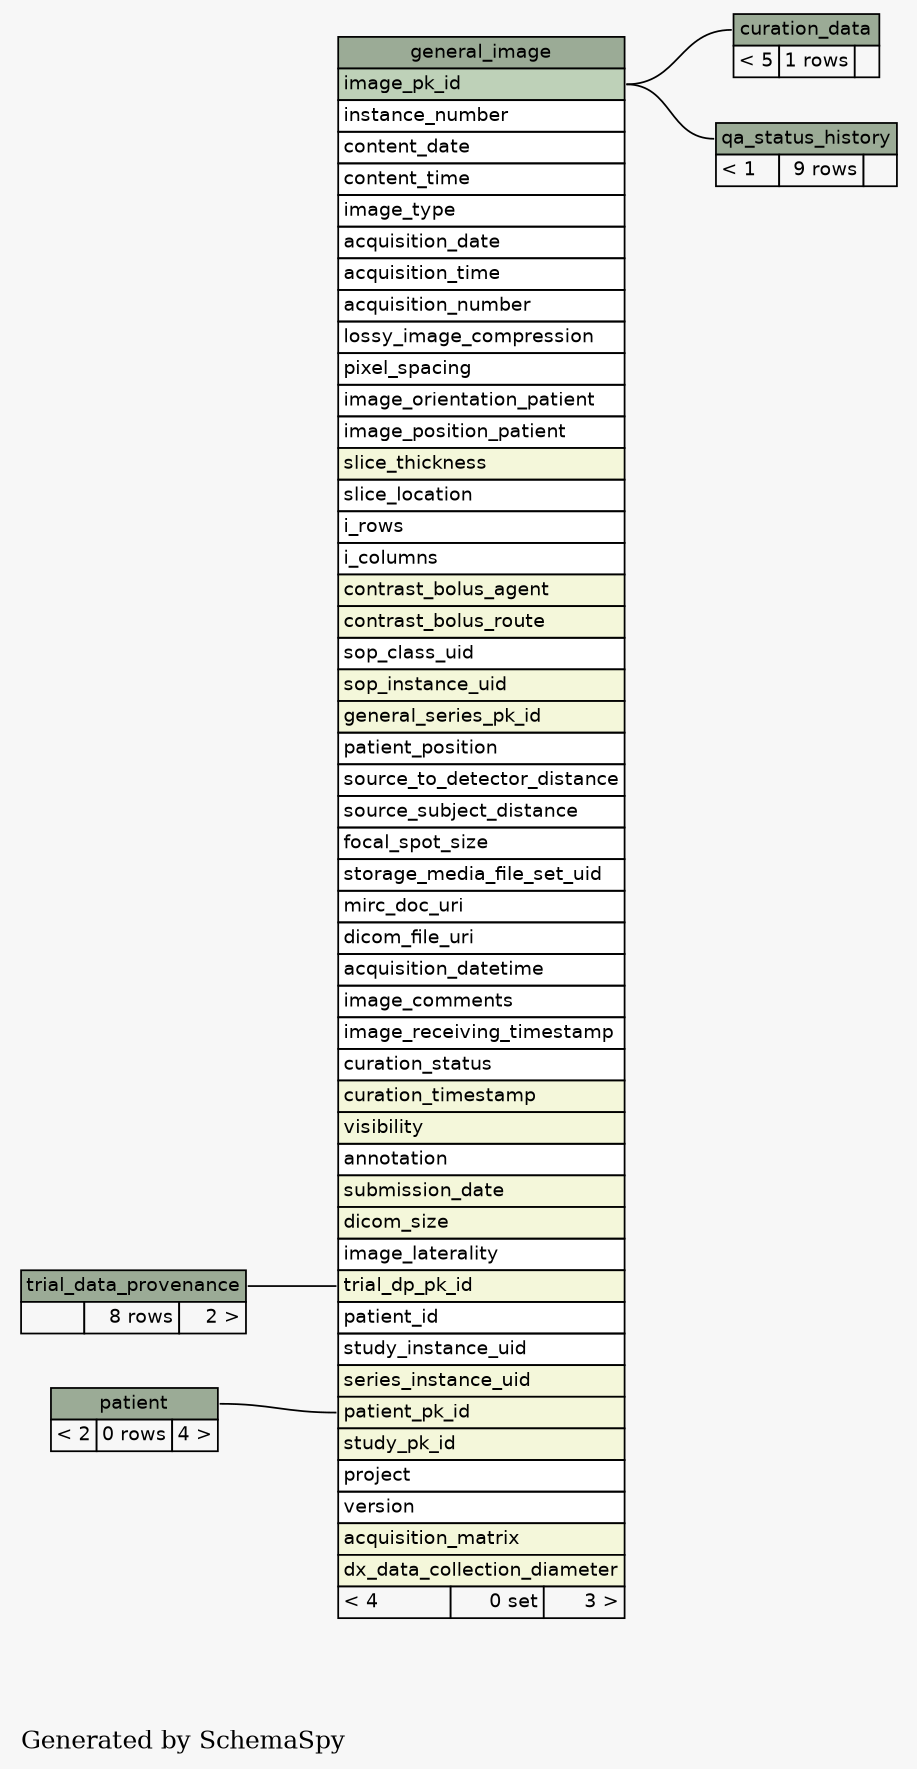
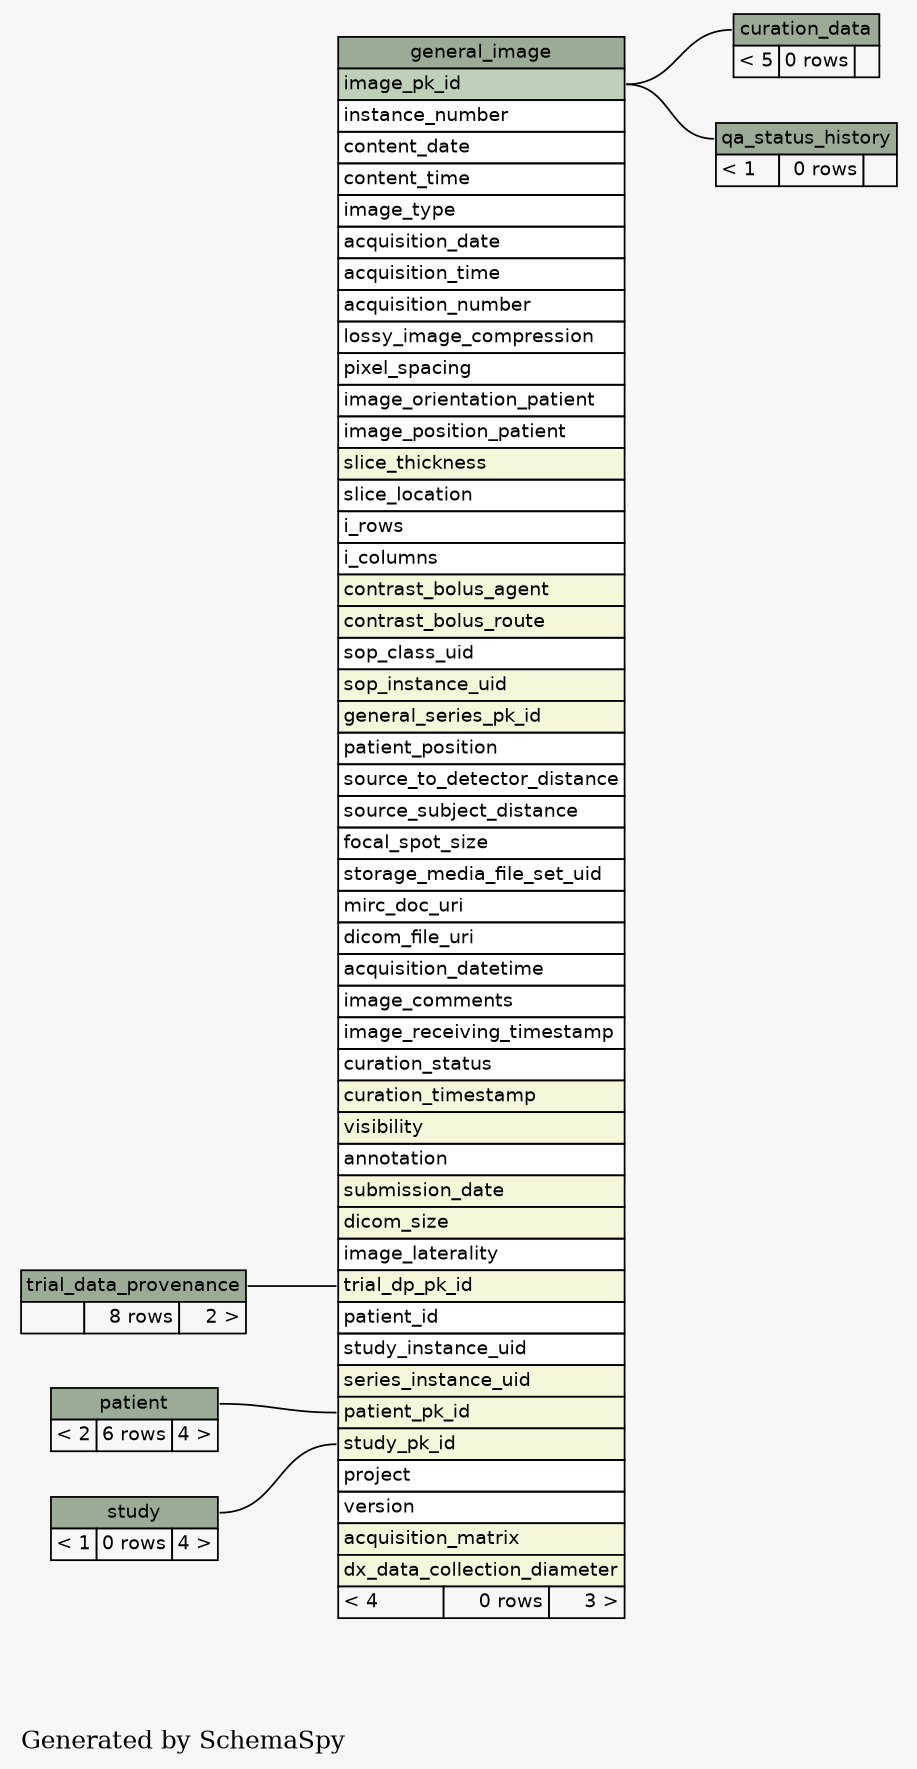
  digraph {
    bgcolor="#f7f7f7"
    label="\nGenerated by SchemaSpy"
    labeljust=l
    rankdir=RL
    node [fontname=Helvetica fontsize=11 shape=plaintext]
    edge [arrowhead=none arrowsize=0.8 arrowtail=crowodot headport="image_pk_id:e"]
-   n1 [label=<     <TABLE BORDER="0" CELLBORDER="1" CELLSPACING="0" BGCOLOR="#ffffff">       <TR><TD PORT="general_image.heading" COLSPAN="3" BGCOLOR="#9bab96" ALIGN="CENTER">general_image</TD></TR>       <TR><TD PORT="image_pk_id" COLSPAN="3" BGCOLOR="#bed1b8" ALIGN="LEFT">image_pk_id</TD></TR>       <TR><TD PORT="instance_number" COLSPAN="3" ALIGN="LEFT">instance_number</TD></TR>       <TR><TD PORT="content_date" COLSPAN="3" ALIGN="LEFT">content_date</TD></TR>       <TR><TD PORT="content_time" COLSPAN="3" ALIGN="LEFT">content_time</TD></TR>       <TR><TD PORT="image_type" COLSPAN="3" ALIGN="LEFT">image_type</TD></TR>       <TR><TD PORT="acquisition_date" COLSPAN="3" ALIGN="LEFT">acquisition_date</TD></TR>       <TR><TD PORT="acquisition_time" COLSPAN="3" ALIGN="LEFT">acquisition_time</TD></TR>       <TR><TD PORT="acquisition_number" COLSPAN="3" ALIGN="LEFT">acquisition_number</TD></TR>       <TR><TD PORT="lossy_image_compression" COLSPAN="3" ALIGN="LEFT">lossy_image_compression</TD></TR>       <TR><TD PORT="pixel_spacing" COLSPAN="3" ALIGN="LEFT">pixel_spacing</TD></TR>       <TR><TD PORT="image_orientation_patient" COLSPAN="3" ALIGN="LEFT">image_orientation_patient</TD></TR>       <TR><TD PORT="image_position_patient" COLSPAN="3" ALIGN="LEFT">image_position_patient</TD></TR>       <TR><TD PORT="slice_thickness" COLSPAN="3" BGCOLOR="#f4f7da" ALIGN="LEFT">slice_thickness</TD></TR>       <TR><TD PORT="slice_location" COLSPAN="3" ALIGN="LEFT">slice_location</TD></TR>       <TR><TD PORT="i_rows" COLSPAN="3" ALIGN="LEFT">i_rows</TD></TR>       <TR><TD PORT="i_columns" COLSPAN="3" ALIGN="LEFT">i_columns</TD></TR>       <TR><TD PORT="contrast_bolus_agent" COLSPAN="3" BGCOLOR="#f4f7da" ALIGN="LEFT">contrast_bolus_agent</TD></TR>       <TR><TD PORT="contrast_bolus_route" COLSPAN="3" BGCOLOR="#f4f7da" ALIGN="LEFT">contrast_bolus_route</TD></TR>       <TR><TD PORT="sop_class_uid" COLSPAN="3" ALIGN="LEFT">sop_class_uid</TD></TR>       <TR><TD PORT="sop_instance_uid" COLSPAN="3" BGCOLOR="#f4f7da" ALIGN="LEFT">sop_instance_uid</TD></TR>       <TR><TD PORT="general_series_pk_id" COLSPAN="3" BGCOLOR="#f4f7da" ALIGN="LEFT">general_series_pk_id</TD></TR>       <TR><TD PORT="patient_position" COLSPAN="3" ALIGN="LEFT">patient_position</TD></TR>       <TR><TD PORT="source_to_detector_distance" COLSPAN="3" ALIGN="LEFT">source_to_detector_distance</TD></TR>       <TR><TD PORT="source_subject_distance" COLSPAN="3" ALIGN="LEFT">source_subject_distance</TD></TR>       <TR><TD PORT="focal_spot_size" COLSPAN="3" ALIGN="LEFT">focal_spot_size</TD></TR>       <TR><TD PORT="storage_media_file_set_uid" COLSPAN="3" ALIGN="LEFT">storage_media_file_set_uid</TD></TR>       <TR><TD PORT="mirc_doc_uri" COLSPAN="3" ALIGN="LEFT">mirc_doc_uri</TD></TR>       <TR><TD PORT="dicom_file_uri" COLSPAN="3" ALIGN="LEFT">dicom_file_uri</TD></TR>       <TR><TD PORT="acquisition_datetime" COLSPAN="3" ALIGN="LEFT">acquisition_datetime</TD></TR>       <TR><TD PORT="image_comments" COLSPAN="3" ALIGN="LEFT">image_comments</TD></TR>       <TR><TD PORT="image_receiving_timestamp" COLSPAN="3" ALIGN="LEFT">image_receiving_timestamp</TD></TR>       <TR><TD PORT="curation_status" COLSPAN="3" ALIGN="LEFT">curation_status</TD></TR>       <TR><TD PORT="curation_timestamp" COLSPAN="3" BGCOLOR="#f4f7da" ALIGN="LEFT">curation_timestamp</TD></TR>       <TR><TD PORT="visibility" COLSPAN="3" BGCOLOR="#f4f7da" ALIGN="LEFT">visibility</TD></TR>       <TR><TD PORT="annotation" COLSPAN="3" ALIGN="LEFT">annotation</TD></TR>       <TR><TD PORT="submission_date" COLSPAN="3" BGCOLOR="#f4f7da" ALIGN="LEFT">submission_date</TD></TR>       <TR><TD PORT="dicom_size" COLSPAN="3" BGCOLOR="#f4f7da" ALIGN="LEFT">dicom_size</TD></TR>       <TR><TD PORT="image_laterality" COLSPAN="3" ALIGN="LEFT">image_laterality</TD></TR>       <TR><TD PORT="trial_dp_pk_id" COLSPAN="3" BGCOLOR="#f4f7da" ALIGN="LEFT">trial_dp_pk_id</TD></TR>       <TR><TD PORT="patient_id" COLSPAN="3" ALIGN="LEFT">patient_id</TD></TR>       <TR><TD PORT="study_instance_uid" COLSPAN="3" ALIGN="LEFT">study_instance_uid</TD></TR>       <TR><TD PORT="series_instance_uid" COLSPAN="3" BGCOLOR="#f4f7da" ALIGN="LEFT">series_instance_uid</TD></TR>       <TR><TD PORT="patient_pk_id" COLSPAN="3" BGCOLOR="#f4f7da" ALIGN="LEFT">patient_pk_id</TD></TR>       <TR><TD PORT="study_pk_id" COLSPAN="3" BGCOLOR="#f4f7da" ALIGN="LEFT">study_pk_id</TD></TR>       <TR><TD PORT="project" COLSPAN="3" ALIGN="LEFT">project</TD></TR>       <TR><TD PORT="version" COLSPAN="3" ALIGN="LEFT">version</TD></TR>       <TR><TD PORT="acquisition_matrix" COLSPAN="3" BGCOLOR="#f4f7da" ALIGN="LEFT">acquisition_matrix</TD></TR>       <TR><TD PORT="dx_data_collection_diameter" COLSPAN="3" BGCOLOR="#f4f7da" ALIGN="LEFT">dx_data_collection_diameter</TD></TR>       <TR><TD ALIGN="LEFT" BGCOLOR="#f7f7f7">&lt; 4</TD><TD ALIGN="RIGHT" BGCOLOR="#f7f7f7">0 set</TD><TD ALIGN="RIGHT" BGCOLOR="#f7f7f7">3 &gt;</TD></TR>     </TABLE>>]
-   n2 [label=<     <TABLE BORDER="0" CELLBORDER="1" CELLSPACING="0" BGCOLOR="#ffffff">       <TR><TD PORT="patient.heading" COLSPAN="3" BGCOLOR="#9bab96" ALIGN="CENTER">patient</TD></TR>       <TR><TD ALIGN="LEFT" BGCOLOR="#f7f7f7">&lt; 2</TD><TD ALIGN="RIGHT" BGCOLOR="#f7f7f7">0 rows</TD><TD ALIGN="RIGHT" BGCOLOR="#f7f7f7">4 &gt;</TD></TR>     </TABLE>>]
+   n1 [label=<     <TABLE BORDER="0" CELLBORDER="1" CELLSPACING="0" BGCOLOR="#ffffff">       <TR><TD PORT="general_image.heading" COLSPAN="3" BGCOLOR="#9bab96" ALIGN="CENTER">general_image</TD></TR>       <TR><TD PORT="image_pk_id" COLSPAN="3" BGCOLOR="#bed1b8" ALIGN="LEFT">image_pk_id</TD></TR>       <TR><TD PORT="instance_number" COLSPAN="3" ALIGN="LEFT">instance_number</TD></TR>       <TR><TD PORT="content_date" COLSPAN="3" ALIGN="LEFT">content_date</TD></TR>       <TR><TD PORT="content_time" COLSPAN="3" ALIGN="LEFT">content_time</TD></TR>       <TR><TD PORT="image_type" COLSPAN="3" ALIGN="LEFT">image_type</TD></TR>       <TR><TD PORT="acquisition_date" COLSPAN="3" ALIGN="LEFT">acquisition_date</TD></TR>       <TR><TD PORT="acquisition_time" COLSPAN="3" ALIGN="LEFT">acquisition_time</TD></TR>       <TR><TD PORT="acquisition_number" COLSPAN="3" ALIGN="LEFT">acquisition_number</TD></TR>       <TR><TD PORT="lossy_image_compression" COLSPAN="3" ALIGN="LEFT">lossy_image_compression</TD></TR>       <TR><TD PORT="pixel_spacing" COLSPAN="3" ALIGN="LEFT">pixel_spacing</TD></TR>       <TR><TD PORT="image_orientation_patient" COLSPAN="3" ALIGN="LEFT">image_orientation_patient</TD></TR>       <TR><TD PORT="image_position_patient" COLSPAN="3" ALIGN="LEFT">image_position_patient</TD></TR>       <TR><TD PORT="slice_thickness" COLSPAN="3" BGCOLOR="#f4f7da" ALIGN="LEFT">slice_thickness</TD></TR>       <TR><TD PORT="slice_location" COLSPAN="3" ALIGN="LEFT">slice_location</TD></TR>       <TR><TD PORT="i_rows" COLSPAN="3" ALIGN="LEFT">i_rows</TD></TR>       <TR><TD PORT="i_columns" COLSPAN="3" ALIGN="LEFT">i_columns</TD></TR>       <TR><TD PORT="contrast_bolus_agent" COLSPAN="3" BGCOLOR="#f4f7da" ALIGN="LEFT">contrast_bolus_agent</TD></TR>       <TR><TD PORT="contrast_bolus_route" COLSPAN="3" BGCOLOR="#f4f7da" ALIGN="LEFT">contrast_bolus_route</TD></TR>       <TR><TD PORT="sop_class_uid" COLSPAN="3" ALIGN="LEFT">sop_class_uid</TD></TR>       <TR><TD PORT="sop_instance_uid" COLSPAN="3" BGCOLOR="#f4f7da" ALIGN="LEFT">sop_instance_uid</TD></TR>       <TR><TD PORT="general_series_pk_id" COLSPAN="3" BGCOLOR="#f4f7da" ALIGN="LEFT">general_series_pk_id</TD></TR>       <TR><TD PORT="patient_position" COLSPAN="3" ALIGN="LEFT">patient_position</TD></TR>       <TR><TD PORT="source_to_detector_distance" COLSPAN="3" ALIGN="LEFT">source_to_detector_distance</TD></TR>       <TR><TD PORT="source_subject_distance" COLSPAN="3" ALIGN="LEFT">source_subject_distance</TD></TR>       <TR><TD PORT="focal_spot_size" COLSPAN="3" ALIGN="LEFT">focal_spot_size</TD></TR>       <TR><TD PORT="storage_media_file_set_uid" COLSPAN="3" ALIGN="LEFT">storage_media_file_set_uid</TD></TR>       <TR><TD PORT="mirc_doc_uri" COLSPAN="3" ALIGN="LEFT">mirc_doc_uri</TD></TR>       <TR><TD PORT="dicom_file_uri" COLSPAN="3" ALIGN="LEFT">dicom_file_uri</TD></TR>       <TR><TD PORT="acquisition_datetime" COLSPAN="3" ALIGN="LEFT">acquisition_datetime</TD></TR>       <TR><TD PORT="image_comments" COLSPAN="3" ALIGN="LEFT">image_comments</TD></TR>       <TR><TD PORT="image_receiving_timestamp" COLSPAN="3" ALIGN="LEFT">image_receiving_timestamp</TD></TR>       <TR><TD PORT="curation_status" COLSPAN="3" ALIGN="LEFT">curation_status</TD></TR>       <TR><TD PORT="curation_timestamp" COLSPAN="3" BGCOLOR="#f4f7da" ALIGN="LEFT">curation_timestamp</TD></TR>       <TR><TD PORT="visibility" COLSPAN="3" BGCOLOR="#f4f7da" ALIGN="LEFT">visibility</TD></TR>       <TR><TD PORT="annotation" COLSPAN="3" ALIGN="LEFT">annotation</TD></TR>       <TR><TD PORT="submission_date" COLSPAN="3" BGCOLOR="#f4f7da" ALIGN="LEFT">submission_date</TD></TR>       <TR><TD PORT="dicom_size" COLSPAN="3" BGCOLOR="#f4f7da" ALIGN="LEFT">dicom_size</TD></TR>       <TR><TD PORT="image_laterality" COLSPAN="3" ALIGN="LEFT">image_laterality</TD></TR>       <TR><TD PORT="trial_dp_pk_id" COLSPAN="3" BGCOLOR="#f4f7da" ALIGN="LEFT">trial_dp_pk_id</TD></TR>       <TR><TD PORT="patient_id" COLSPAN="3" ALIGN="LEFT">patient_id</TD></TR>       <TR><TD PORT="study_instance_uid" COLSPAN="3" ALIGN="LEFT">study_instance_uid</TD></TR>       <TR><TD PORT="series_instance_uid" COLSPAN="3" BGCOLOR="#f4f7da" ALIGN="LEFT">series_instance_uid</TD></TR>       <TR><TD PORT="patient_pk_id" COLSPAN="3" BGCOLOR="#f4f7da" ALIGN="LEFT">patient_pk_id</TD></TR>       <TR><TD PORT="study_pk_id" COLSPAN="3" BGCOLOR="#f4f7da" ALIGN="LEFT">study_pk_id</TD></TR>       <TR><TD PORT="project" COLSPAN="3" ALIGN="LEFT">project</TD></TR>       <TR><TD PORT="version" COLSPAN="3" ALIGN="LEFT">version</TD></TR>       <TR><TD PORT="acquisition_matrix" COLSPAN="3" BGCOLOR="#f4f7da" ALIGN="LEFT">acquisition_matrix</TD></TR>       <TR><TD PORT="dx_data_collection_diameter" COLSPAN="3" BGCOLOR="#f4f7da" ALIGN="LEFT">dx_data_collection_diameter</TD></TR>       <TR><TD ALIGN="LEFT" BGCOLOR="#f7f7f7">&lt; 4</TD><TD ALIGN="RIGHT" BGCOLOR="#f7f7f7">0 rows</TD><TD ALIGN="RIGHT" BGCOLOR="#f7f7f7">3 &gt;</TD></TR>     </TABLE>>]
+   n2 [label=<     <TABLE BORDER="0" CELLBORDER="1" CELLSPACING="0" BGCOLOR="#ffffff">       <TR><TD PORT="patient.heading" COLSPAN="3" BGCOLOR="#9bab96" ALIGN="CENTER">patient</TD></TR>       <TR><TD ALIGN="LEFT" BGCOLOR="#f7f7f7">&lt; 2</TD><TD ALIGN="RIGHT" BGCOLOR="#f7f7f7">6 rows</TD><TD ALIGN="RIGHT" BGCOLOR="#f7f7f7">4 &gt;</TD></TR>     </TABLE>>]
+   n3 [label=<     <TABLE BORDER="0" CELLBORDER="1" CELLSPACING="0" BGCOLOR="#ffffff">       <TR><TD PORT="study.heading" COLSPAN="3" BGCOLOR="#9bab96" ALIGN="CENTER">study</TD></TR>       <TR><TD ALIGN="LEFT" BGCOLOR="#f7f7f7">&lt; 1</TD><TD ALIGN="RIGHT" BGCOLOR="#f7f7f7">0 rows</TD><TD ALIGN="RIGHT" BGCOLOR="#f7f7f7">4 &gt;</TD></TR>     </TABLE>>]
    n4 [label=<     <TABLE BORDER="0" CELLBORDER="1" CELLSPACING="0" BGCOLOR="#ffffff">       <TR><TD PORT="trial_data_provenance.heading" COLSPAN="3" BGCOLOR="#9bab96" ALIGN="CENTER">trial_data_provenance</TD></TR>       <TR><TD ALIGN="LEFT" BGCOLOR="#f7f7f7">  </TD><TD ALIGN="RIGHT" BGCOLOR="#f7f7f7">8 rows</TD><TD ALIGN="RIGHT" BGCOLOR="#f7f7f7">2 &gt;</TD></TR>     </TABLE>>]
-   n5 [label=<     <TABLE BORDER="0" CELLBORDER="1" CELLSPACING="0" BGCOLOR="#ffffff">       <TR><TD PORT="curation_data.heading" COLSPAN="3" BGCOLOR="#9bab96" ALIGN="CENTER">curation_data</TD></TR>       <TR><TD ALIGN="LEFT" BGCOLOR="#f7f7f7">&lt; 5</TD><TD ALIGN="RIGHT" BGCOLOR="#f7f7f7">1 rows</TD><TD ALIGN="RIGHT" BGCOLOR="#f7f7f7">  </TD></TR>     </TABLE>>]
-   n6 [label=<     <TABLE BORDER="0" CELLBORDER="1" CELLSPACING="0" BGCOLOR="#ffffff">       <TR><TD PORT="qa_status_history.heading" COLSPAN="3" BGCOLOR="#9bab96" ALIGN="CENTER">qa_status_history</TD></TR>       <TR><TD ALIGN="LEFT" BGCOLOR="#f7f7f7">&lt; 1</TD><TD ALIGN="RIGHT" BGCOLOR="#f7f7f7">9 rows</TD><TD ALIGN="RIGHT" BGCOLOR="#f7f7f7">  </TD></TR>     </TABLE>>]
+   n5 [label=<     <TABLE BORDER="0" CELLBORDER="1" CELLSPACING="0" BGCOLOR="#ffffff">       <TR><TD PORT="curation_data.heading" COLSPAN="3" BGCOLOR="#9bab96" ALIGN="CENTER">curation_data</TD></TR>       <TR><TD ALIGN="LEFT" BGCOLOR="#f7f7f7">&lt; 5</TD><TD ALIGN="RIGHT" BGCOLOR="#f7f7f7">0 rows</TD><TD ALIGN="RIGHT" BGCOLOR="#f7f7f7">  </TD></TR>     </TABLE>>]
+   n6 [label=<     <TABLE BORDER="0" CELLBORDER="1" CELLSPACING="0" BGCOLOR="#ffffff">       <TR><TD PORT="qa_status_history.heading" COLSPAN="3" BGCOLOR="#9bab96" ALIGN="CENTER">qa_status_history</TD></TR>       <TR><TD ALIGN="LEFT" BGCOLOR="#f7f7f7">&lt; 1</TD><TD ALIGN="RIGHT" BGCOLOR="#f7f7f7">0 rows</TD><TD ALIGN="RIGHT" BGCOLOR="#f7f7f7">  </TD></TR>     </TABLE>>]
    n1 -> n2 [headport="patient.heading:e" tailport="patient_pk_id:w"]
+   n1 -> n3 [headport="study.heading:e" tailport="study_pk_id:w"]
    n1 -> n4 [headport="trial_data_provenance.heading:e" tailport="trial_dp_pk_id:w"]
    n5 -> n1 [tailport="curation_data.heading:w"]
    n6 -> n1 [tailport="qa_status_history.heading:w"]
  }
